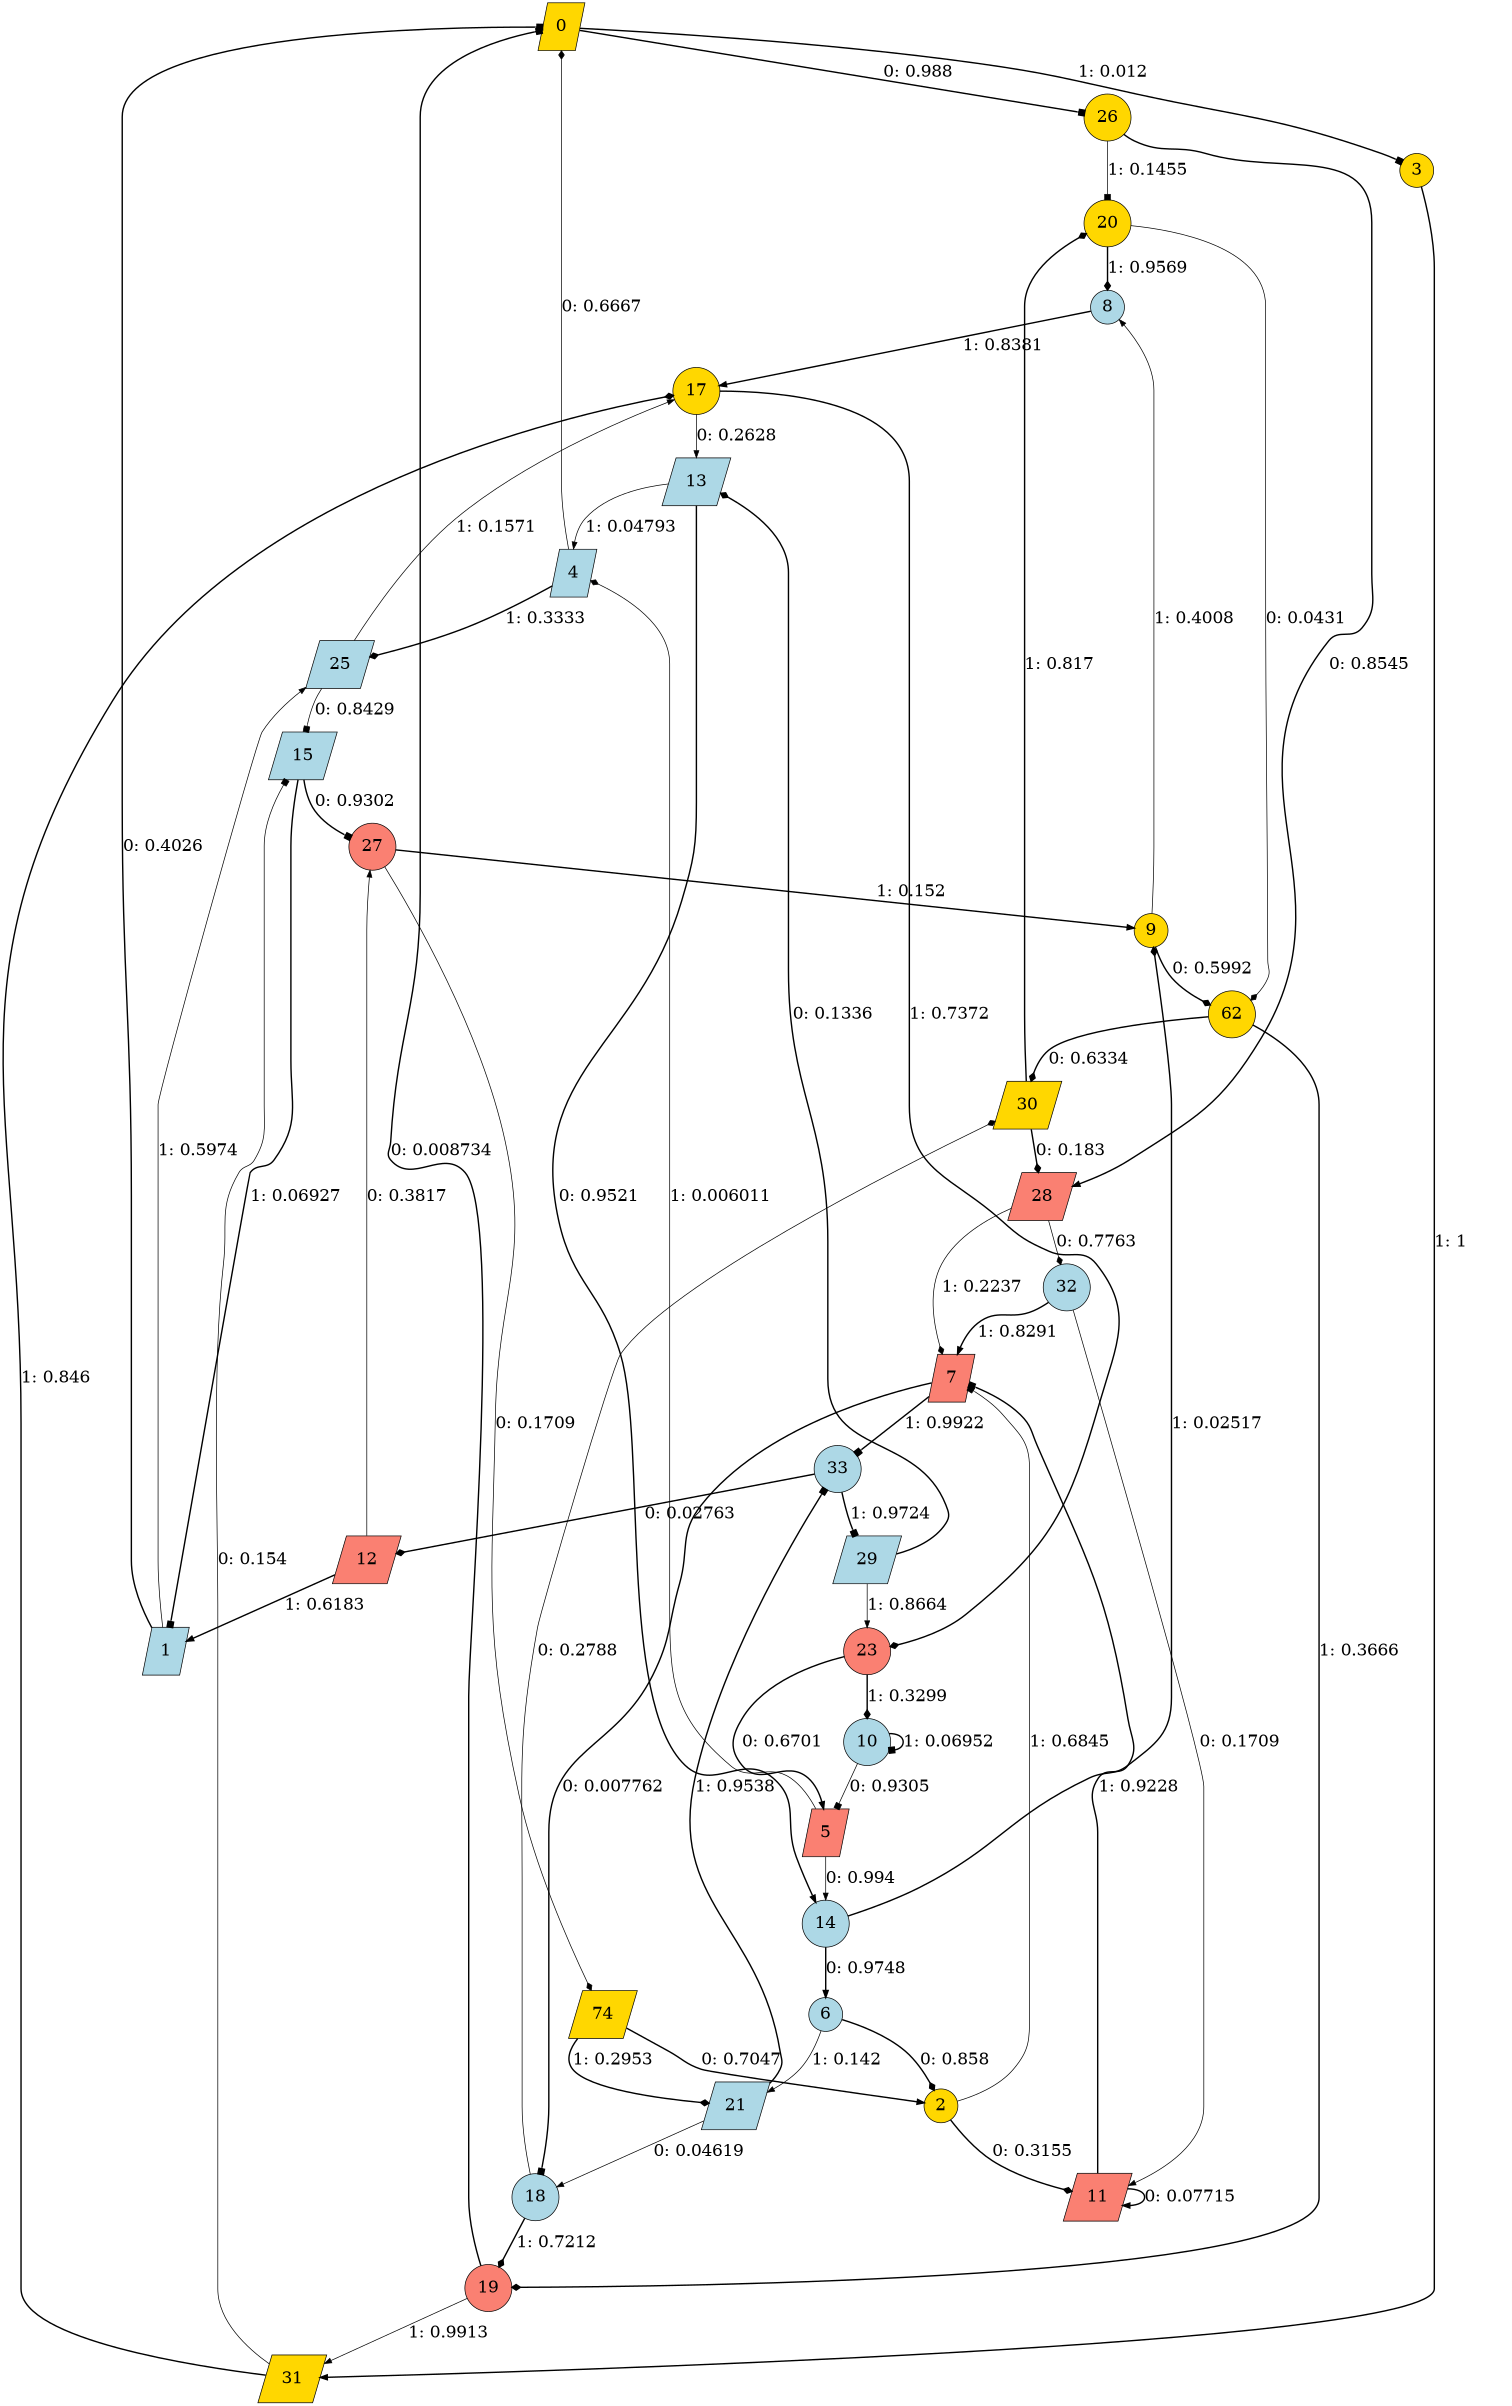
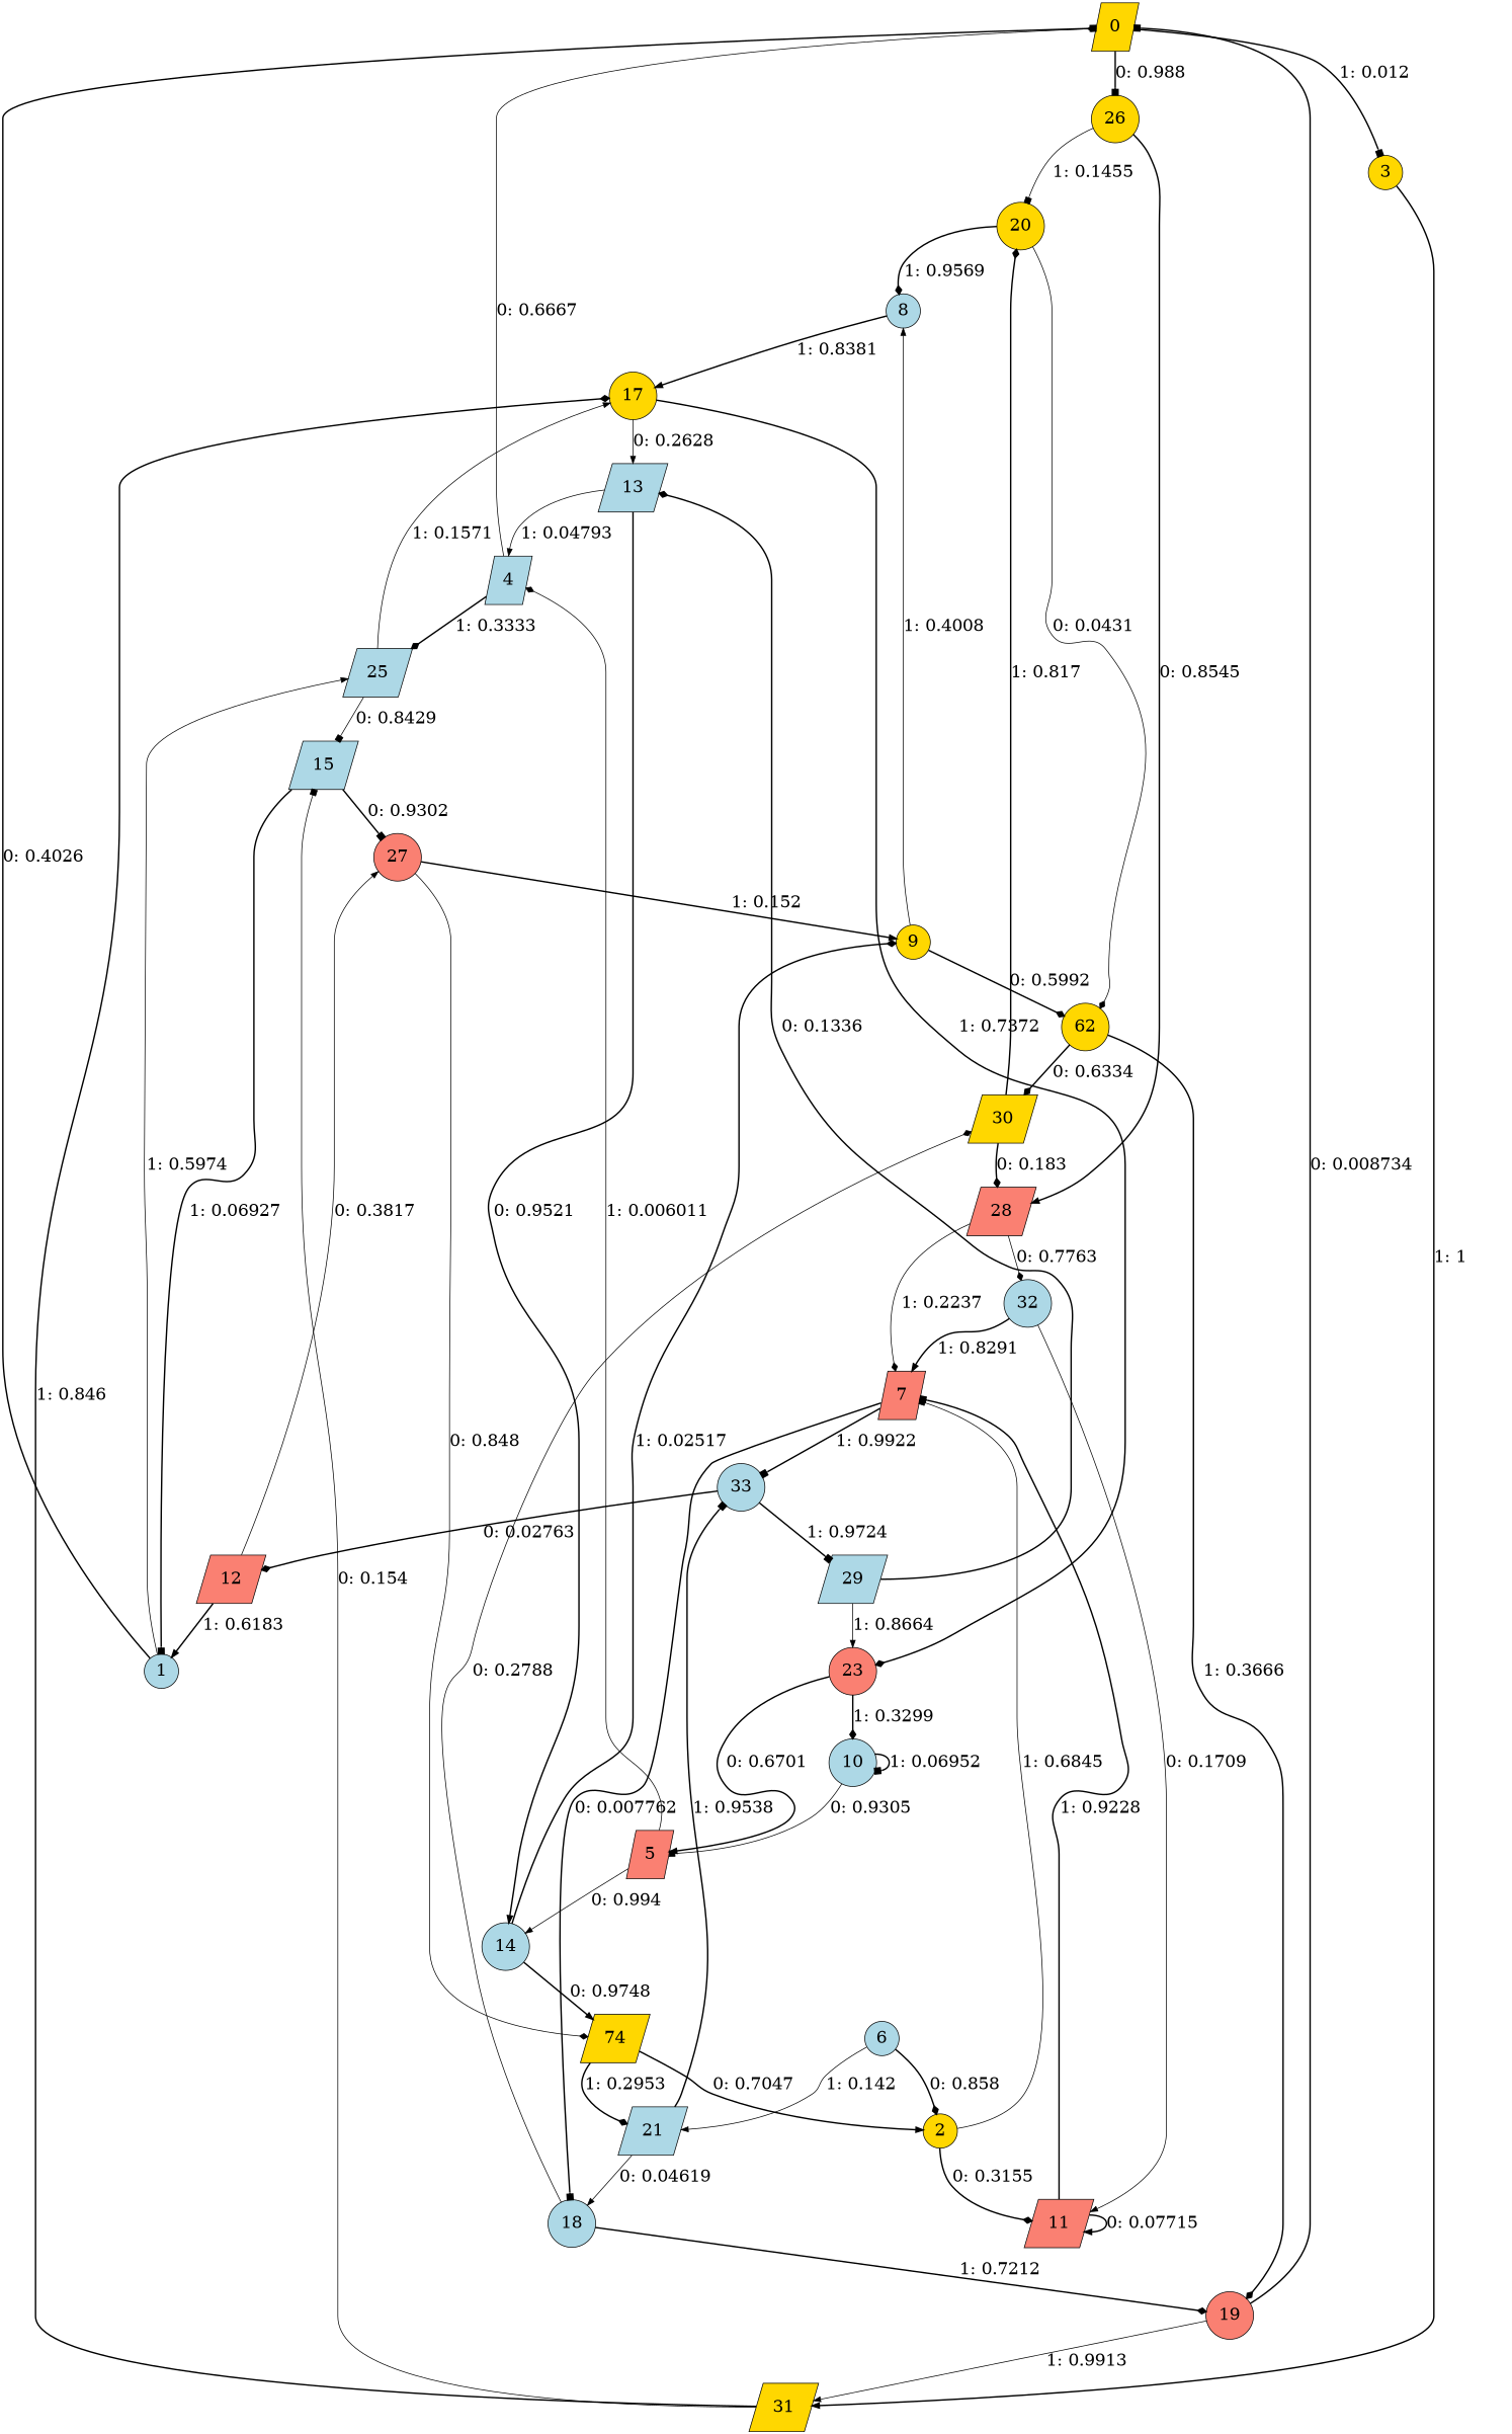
  digraph {
    node [fillcolor=lightblue fontsize=24 shape=circle style=filled]
    edge [arrowhead=diamond fontsize=24 style=bold]
    0 [fillcolor=gold shape=parallelogram]
    26 [fillcolor=gold]
    3 [fillcolor=gold]
    20 [fillcolor=gold]
    28 [fillcolor=salmon shape=parallelogram]
    31 [fillcolor=gold shape=parallelogram]
    8
    n8 [fillcolor=gold label=62]
    7 [fillcolor=salmon shape=parallelogram]
    32
    17 [fillcolor=gold]
    15 [shape=parallelogram]
-   1 [shape=parallelogram]
+   1
    25 [shape=parallelogram]
    13 [shape=parallelogram]
    23 [fillcolor=salmon]
    27 [fillcolor=salmon]
    2 [fillcolor=gold]
    11 [fillcolor=salmon shape=parallelogram]
    18
    33
    30 [fillcolor=gold shape=parallelogram]
    19 [fillcolor=salmon]
    12 [fillcolor=salmon shape=parallelogram]
    29 [shape=parallelogram]
    4 [shape=parallelogram]
    5 [fillcolor=salmon shape=parallelogram]
    14
    6
    9 [fillcolor=gold]
    21 [shape=parallelogram]
    n32 [fillcolor=gold label=74 shape=parallelogram]
    10
    0 -> 26 [arrowhead=box label="0: 0.988    "]
    0 -> 3 [arrowhead=box label="1: 0.012    "]
    26 -> 20 [arrowhead=box label="1: 0.1455   " style=solid]
    26 -> 28 [arrowhead=normal label="0: 0.8545   "]
    3 -> 31 [arrowhead=normal label="1: 1        "]
    20 -> 8 [label="1: 0.9569   "]
    20 -> n8 [label="0: 0.0431   " style=solid]
    28 -> 7 [label="1: 0.2237   " style=solid]
    28 -> 32 [label="0: 0.7763   " style=solid]
    31 -> 17 [label="1: 0.846    "]
    31 -> 15 [arrowhead=box label="0: 0.154    " style=solid]
    8 -> 17 [arrowhead=normal label="1: 0.8381   "]
    n8 -> 30 [label="0: 0.6334   "]
    n8 -> 19 [label="1: 0.3666   "]
    7 -> 18 [arrowhead=box label="0: 0.007762  "]
    7 -> 33 [arrowhead=box label="1: 0.9922   "]
    32 -> 7 [arrowhead=normal label="1: 0.8291   "]
    32 -> 11 [arrowhead=normal label="0: 0.1709   " style=solid]
    17 -> 13 [arrowhead=normal label="0: 0.2628   " style=solid]
    17 -> 23 [label="1: 0.7372   "]
    15 -> 1 [arrowhead=box label="1: 0.06927  "]
    15 -> 27 [arrowhead=box label="0: 0.9302   "]
    1 -> 0 [arrowhead=box label="0: 0.4026   "]
    1 -> 25 [arrowhead=normal label="1: 0.5974   " style=solid]
    25 -> 17 [arrowhead=normal label="1: 0.1571   " style=solid]
    25 -> 15 [arrowhead=box label="0: 0.8429   " style=solid]
    13 -> 4 [arrowhead=normal label="1: 0.04793  " style=solid]
    13 -> 14 [arrowhead=normal label="0: 0.9521   "]
    23 -> 5 [arrowhead=normal label="0: 0.6701   "]
    23 -> 10 [label="1: 0.3299   "]
    27 -> 9 [arrowhead=normal label="1: 0.152    "]
-   27 -> n32 [label="0: 0.1709   " style=solid]
+   27 -> n32 [label="0: 0.848    " style=solid]
    2 -> 7 [arrowhead=box label="1: 0.6845   " style=solid]
    2 -> 11 [label="0: 0.3155   "]
    11 -> 7 [arrowhead=box label="1: 0.9228   "]
    11 -> 11 [arrowhead=normal label="0: 0.07715  "]
    18 -> 30 [label="0: 0.2788   " style=solid]
    18 -> 19 [label="1: 0.7212   "]
    33 -> 12 [label="0: 0.02763  "]
    33 -> 29 [arrowhead=box label="1: 0.9724   "]
    30 -> 20 [label="1: 0.817    "]
    30 -> 28 [label="0: 0.183    "]
    19 -> 0 [arrowhead=box label="0: 0.008734  "]
    19 -> 31 [arrowhead=normal label="1: 0.9913   " style=solid]
    12 -> 1 [arrowhead=normal label="1: 0.6183   "]
    12 -> 27 [arrowhead=normal label="0: 0.3817   " style=solid]
    29 -> 13 [label="0: 0.1336   "]
    29 -> 23 [arrowhead=normal label="1: 0.8664   " style=solid]
    4 -> 0 [label="0: 0.6667   " style=solid]
    4 -> 25 [label="1: 0.3333   "]
    5 -> 4 [label="1: 0.006011  " style=solid]
    5 -> 14 [arrowhead=normal label="0: 0.994    " style=solid]
-   14 -> 6 [arrowhead=normal label="0: 0.9748   "]
+   14 -> n32 [arrowhead=normal label="0: 0.9748   "]
    14 -> 9 [label="1: 0.02517  "]
    6 -> 2 [label="0: 0.858    "]
    6 -> 21 [arrowhead=normal label="1: 0.142    " style=solid]
    9 -> 8 [arrowhead=normal label="1: 0.4008   " style=solid]
    9 -> n8 [label="0: 0.5992   "]
    21 -> 18 [arrowhead=normal label="0: 0.04619  " style=solid]
    21 -> 33 [arrowhead=box label="1: 0.9538   "]
    n32 -> 2 [arrowhead=normal label="0: 0.7047   "]
    n32 -> 21 [label="1: 0.2953   "]
    10 -> 5 [arrowhead=box label="0: 0.9305   " style=solid]
    10 -> 10 [arrowhead=box label="1: 0.06952  "]
  }
